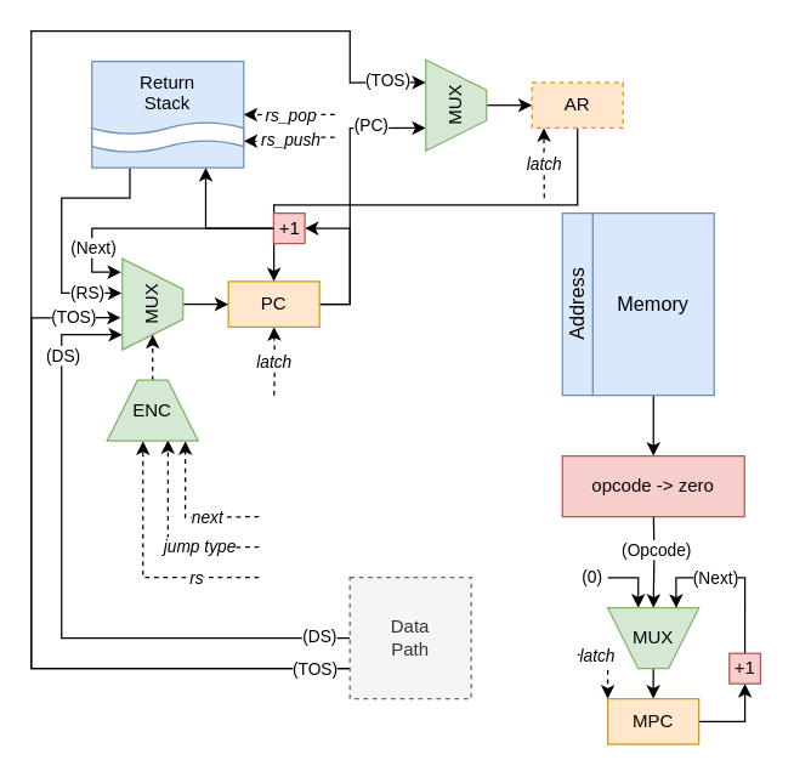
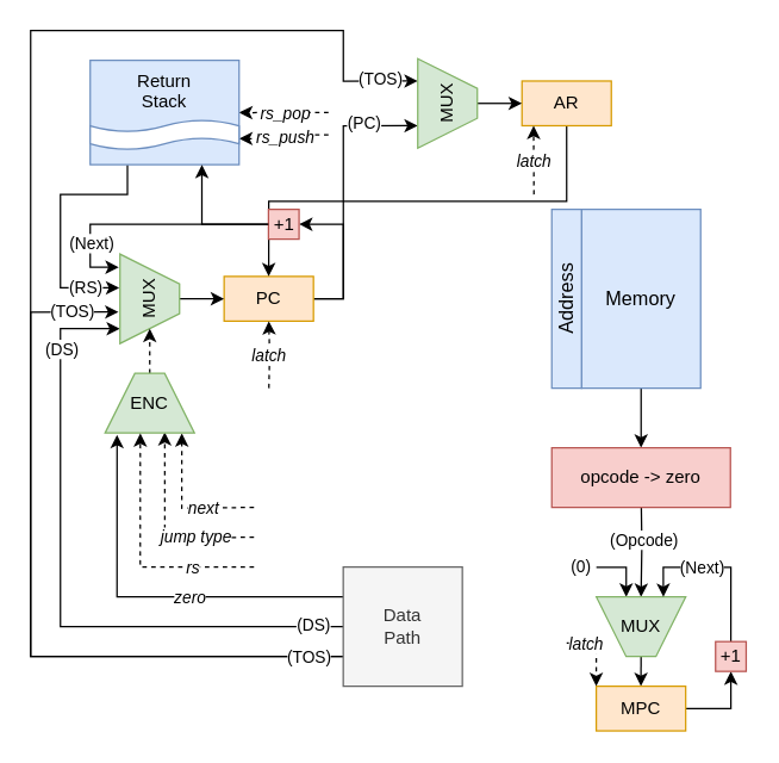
  <mxCell id="0" />
  <mxCell id="1" parent="0" />
  <mxCell id="2" style="edgeStyle=orthogonalEdgeStyle;rounded=0;orthogonalLoop=1;jettySize=auto;html=1;exitX=0;exitY=0.75;exitDx=0;exitDy=0;entryX=0.25;entryY=1;entryDx=0;entryDy=0;" edge="1" parent="1" source="65" target="37"><mxGeometry relative="1" as="geometry"><Array as="points"><mxPoint x="20" y="440" /><mxPoint x="20" y="20" /><mxPoint x="230" y="20" /><mxPoint x="230" y="54" /></Array><mxPoint x="219.99" y="750" as="sourcePoint" /></mxGeometry></mxCell>
  <mxCell id="3" value="(TOS)" style="edgeLabel;html=1;align=center;verticalAlign=middle;resizable=0;points=[];" vertex="1" connectable="0" parent="2"><mxGeometry x="0.954" y="1" relative="1" as="geometry"><mxPoint x="-5" as="offset" /></mxGeometry></mxCell>
  <mxCell id="4" style="edgeStyle=orthogonalEdgeStyle;rounded=0;orthogonalLoop=1;jettySize=auto;html=1;exitX=0;exitY=0.75;exitDx=0;exitDy=0;entryX=0.648;entryY=1.025;entryDx=0;entryDy=0;entryPerimeter=0;" edge="1" parent="1" source="65" target="32"><mxGeometry relative="1" as="geometry"><Array as="points"><mxPoint x="20" y="440" /><mxPoint x="20" y="209" /></Array><mxPoint x="70" y="210" as="targetPoint" /><mxPoint x="219.99" y="750" as="sourcePoint" /></mxGeometry></mxCell>
  <mxCell id="5" value="(TOS)" style="edgeLabel;html=1;align=center;verticalAlign=middle;resizable=0;points=[];" vertex="1" connectable="0" parent="4"><mxGeometry x="0.89" y="1" relative="1" as="geometry"><mxPoint x="-4" y="1" as="offset" /></mxGeometry></mxCell>
  <mxCell id="6" value="(TOS)" style="edgeLabel;html=1;align=center;verticalAlign=middle;resizable=0;points=[];" vertex="1" connectable="0" parent="4"><mxGeometry x="-0.91" relative="1" as="geometry"><mxPoint as="offset" /></mxGeometry></mxCell>
  <mxCell id="7" style="edgeStyle=orthogonalEdgeStyle;rounded=0;orthogonalLoop=1;jettySize=auto;html=1;exitX=0;exitY=0.5;exitDx=0;exitDy=0;jumpStyle=none;entryX=0.834;entryY=1;entryDx=0;entryDy=0;entryPerimeter=0;" edge="1" parent="1" source="65" target="32"><mxGeometry relative="1" as="geometry"><Array as="points"><mxPoint x="40" y="420" /><mxPoint x="40" y="220" /></Array><mxPoint x="70" y="250" as="targetPoint" /><mxPoint x="294.99" y="700" as="sourcePoint" /></mxGeometry></mxCell>
  <mxCell id="8" value="(DS)" style="edgeLabel;html=1;align=center;verticalAlign=middle;resizable=0;points=[];" vertex="1" connectable="0" parent="7"><mxGeometry x="0.75" relative="1" as="geometry"><mxPoint as="offset" /></mxGeometry></mxCell>
  <mxCell id="9" value="(DS)" style="edgeLabel;html=1;align=center;verticalAlign=middle;resizable=0;points=[];" vertex="1" connectable="0" parent="7"><mxGeometry x="-0.906" y="-2" relative="1" as="geometry"><mxPoint as="offset" /></mxGeometry></mxCell>
  <mxCell id="10" style="edgeStyle=orthogonalEdgeStyle;rounded=0;orthogonalLoop=1;jettySize=auto;html=1;exitX=0.5;exitY=1;exitDx=0;exitDy=0;entryX=0.5;entryY=0;entryDx=0;entryDy=0;jumpStyle=none;" edge="1" parent="1" source="39" target="17"><mxGeometry relative="1" as="geometry"><mxPoint x="429.99" y="260" as="sourcePoint" /></mxGeometry></mxCell>
  <mxCell id="11" style="edgeStyle=orthogonalEdgeStyle;rounded=0;orthogonalLoop=1;jettySize=auto;html=1;exitX=1;exitY=0.5;exitDx=0;exitDy=0;entryX=0.75;entryY=1;entryDx=0;entryDy=0;" edge="1" parent="1" source="14" target="37"><mxGeometry relative="1" as="geometry"><mxPoint x="269.99" y="200" as="targetPoint" /><Array as="points"><mxPoint x="230" y="200" /><mxPoint x="230" y="84" /></Array></mxGeometry></mxCell>
  <mxCell id="12" value="(PC)" style="edgeLabel;html=1;align=center;verticalAlign=middle;resizable=0;points=[];" vertex="1" connectable="0" parent="11"><mxGeometry x="0.662" y="2" relative="1" as="geometry"><mxPoint x="-5" as="offset" /></mxGeometry></mxCell>
  <mxCell id="13" style="edgeStyle=orthogonalEdgeStyle;rounded=0;orthogonalLoop=1;jettySize=auto;html=1;exitX=1;exitY=0.5;exitDx=0;exitDy=0;entryX=1;entryY=0.5;entryDx=0;entryDy=0;" edge="1" parent="1" source="14" target="47"><mxGeometry relative="1" as="geometry"><Array as="points"><mxPoint x="230" y="200" /><mxPoint x="230" y="150" /></Array></mxGeometry></mxCell>
  <mxCell id="14" value="PC" style="rounded=0;whiteSpace=wrap;html=1;fillColor=#ffe6cc;strokeColor=#d79b00;" vertex="1" parent="1"><mxGeometry x="149.93" y="185" width="60.01" height="30" as="geometry" /></mxCell>
  <mxCell id="15" style="edgeStyle=orthogonalEdgeStyle;rounded=0;orthogonalLoop=1;jettySize=auto;html=1;exitX=0.5;exitY=1;exitDx=0;exitDy=0;entryX=0.5;entryY=1;entryDx=0;entryDy=0;" edge="1" parent="1" target="33"><mxGeometry relative="1" as="geometry"><mxPoint x="429.99" y="330.05" as="sourcePoint" /><mxPoint x="429.99" y="390.1" as="targetPoint" /></mxGeometry></mxCell>
  <mxCell id="16" value="(Opcode)" style="edgeLabel;html=1;align=center;verticalAlign=middle;resizable=0;points=[];" vertex="1" connectable="0" parent="15"><mxGeometry x="-0.122" y="1" relative="1" as="geometry"><mxPoint as="offset" /></mxGeometry></mxCell>
  <mxCell id="17" value="opcode -&amp;gt; zero" style="rounded=0;whiteSpace=wrap;html=1;fillColor=#f8cecc;strokeColor=#b85450;" vertex="1" parent="1"><mxGeometry x="369.99" y="300" width="120" height="40" as="geometry" /></mxCell>
  <mxCell id="18" style="edgeStyle=orthogonalEdgeStyle;rounded=0;orthogonalLoop=1;jettySize=auto;html=1;exitX=0.5;exitY=0;exitDx=0;exitDy=0;entryX=0.5;entryY=0;entryDx=0;entryDy=0;" edge="1" parent="1" source="33" target="20"><mxGeometry relative="1" as="geometry"><mxPoint x="429.94" y="440.05" as="sourcePoint" /></mxGeometry></mxCell>
  <mxCell id="19" style="edgeStyle=orthogonalEdgeStyle;rounded=0;orthogonalLoop=1;jettySize=auto;html=1;exitX=1;exitY=0.5;exitDx=0;exitDy=0;entryX=0.5;entryY=1;entryDx=0;entryDy=0;" edge="1" parent="1" source="20" target="50"><mxGeometry relative="1" as="geometry" /></mxCell>
  <mxCell id="20" value="MPC" style="rounded=0;whiteSpace=wrap;html=1;fillColor=#ffe6cc;strokeColor=#d79b00;" vertex="1" parent="1"><mxGeometry x="399.88" y="460" width="60.06" height="29.95" as="geometry" /></mxCell>
  <mxCell id="21" style="edgeStyle=orthogonalEdgeStyle;rounded=0;orthogonalLoop=1;jettySize=auto;html=1;entryX=0.859;entryY=1.007;entryDx=0;entryDy=0;dashed=1;entryPerimeter=0;" edge="1" parent="1" target="42"><mxGeometry relative="1" as="geometry"><mxPoint x="170" y="340" as="sourcePoint" /></mxGeometry></mxCell>
  <mxCell id="22" value="next" style="edgeLabel;html=1;align=center;verticalAlign=middle;resizable=0;points=[];fontStyle=2" vertex="1" connectable="0" parent="21"><mxGeometry x="-0.3" relative="1" as="geometry"><mxPoint as="offset" /></mxGeometry></mxCell>
  <mxCell id="23" style="edgeStyle=orthogonalEdgeStyle;rounded=0;orthogonalLoop=1;jettySize=auto;html=1;entryX=0.668;entryY=0.989;entryDx=0;entryDy=0;dashed=1;entryPerimeter=0;" edge="1" parent="1" target="42"><mxGeometry relative="1" as="geometry"><mxPoint x="170" y="360" as="sourcePoint" /></mxGeometry></mxCell>
  <mxCell id="24" value="jump type" style="edgeLabel;html=1;align=center;verticalAlign=middle;resizable=0;points=[];fontStyle=2" vertex="1" connectable="0" parent="23"><mxGeometry x="-0.4" y="-1" relative="1" as="geometry"><mxPoint as="offset" /></mxGeometry></mxCell>
  <mxCell id="25" style="edgeStyle=orthogonalEdgeStyle;rounded=0;orthogonalLoop=1;jettySize=auto;html=1;entryX=0.5;entryY=1;entryDx=0;entryDy=0;dashed=1;" edge="1" parent="1" target="14"><mxGeometry relative="1" as="geometry"><mxPoint x="180" y="260" as="sourcePoint" /></mxGeometry></mxCell>
  <mxCell id="26" value="&lt;i&gt;latch&lt;/i&gt;" style="edgeLabel;html=1;align=center;verticalAlign=middle;resizable=0;points=[];" vertex="1" connectable="0" parent="25"><mxGeometry relative="1" as="geometry"><mxPoint as="offset" /></mxGeometry></mxCell>
  <mxCell id="27" style="edgeStyle=orthogonalEdgeStyle;rounded=0;orthogonalLoop=1;jettySize=auto;html=1;entryX=0;entryY=0;entryDx=0;entryDy=0;dashed=1;" edge="1" parent="1" target="20"><mxGeometry relative="1" as="geometry"><mxPoint x="410" y="485" as="targetPoint" /><mxPoint x="380" y="431" as="sourcePoint" /></mxGeometry></mxCell>
  <mxCell id="28" value="&lt;i&gt;latch&lt;/i&gt;" style="edgeLabel;html=1;align=center;verticalAlign=middle;resizable=0;points=[];" vertex="1" connectable="0" parent="27"><mxGeometry x="-0.5" relative="1" as="geometry"><mxPoint as="offset" /></mxGeometry></mxCell>
  <mxCell id="29" style="edgeStyle=orthogonalEdgeStyle;rounded=0;orthogonalLoop=1;jettySize=auto;html=1;entryX=0.666;entryY=1.001;entryDx=0;entryDy=0;entryPerimeter=0;" edge="1" parent="1" source="30" target="33"><mxGeometry relative="1" as="geometry"><Array as="points"><mxPoint x="419.94" y="380.05" /></Array><mxPoint x="419.94" y="400.05" as="targetPoint" /></mxGeometry></mxCell>
  <mxCell id="30" value="(0)" style="text;html=1;align=center;verticalAlign=middle;whiteSpace=wrap;rounded=0;fontSize=11;" vertex="1" parent="1"><mxGeometry x="379.94" y="370.05" width="20" height="20" as="geometry" /></mxCell>
  <mxCell id="31" style="edgeStyle=orthogonalEdgeStyle;rounded=0;orthogonalLoop=1;jettySize=auto;html=1;exitX=0.5;exitY=0;exitDx=0;exitDy=0;entryX=0;entryY=0.5;entryDx=0;entryDy=0;" edge="1" parent="1" source="32" target="14"><mxGeometry relative="1" as="geometry" /></mxCell>
  <mxCell id="32" value="MUX" style="shape=trapezoid;perimeter=trapezoidPerimeter;whiteSpace=wrap;html=1;fixedSize=1;fillColor=#d5e8d4;strokeColor=#82b366;direction=west;rotation=-90;" vertex="1" parent="1"><mxGeometry x="69.99" y="180" width="60" height="40" as="geometry" /></mxCell>
  <mxCell id="33" value="MUX" style="shape=trapezoid;perimeter=trapezoidPerimeter;whiteSpace=wrap;html=1;fixedSize=1;fillColor=#d5e8d4;strokeColor=#82b366;direction=west;rotation=0;" vertex="1" parent="1"><mxGeometry x="399.94" y="400.05" width="60" height="40" as="geometry" /></mxCell>
  <mxCell id="34" style="edgeStyle=orthogonalEdgeStyle;rounded=0;orthogonalLoop=1;jettySize=auto;html=1;exitX=0.5;exitY=1;exitDx=0;exitDy=0;" edge="1" parent="1" source="35" target="14"><mxGeometry relative="1" as="geometry" /></mxCell>
- <mxCell id="35" value="AR" style="rounded=0;whiteSpace=wrap;html=1;fillColor=#ffe6cc;strokeColor=#d79b00;points=[[0,0,0,0,0],[0,0.25,0,0,0],[0,0.5,0,0,0],[0,0.75,0,0,0],[0,1,0,0,0],[0.13,1,0,0,0],[0.25,0,0,0,0],[0.25,1,0,0,0],[0.5,0,0,0,0],[0.5,1,0,0,0],[0.75,0,0,0,0],[0.75,1,0,0,0],[1,0,0,0,0],[1,0.25,0,0,0],[1,0.5,0,0,0],[1,0.75,0,0,0],[1,1,0,0,0]];dashed=1;" vertex="1" parent="1"><mxGeometry x="349.98" y="53.88" width="60.01" height="30" as="geometry" /></mxCell>
+ <mxCell id="35" value="AR" style="rounded=0;whiteSpace=wrap;html=1;fillColor=#ffe6cc;strokeColor=#d79b00;points=[[0,0,0,0,0],[0,0.25,0,0,0],[0,0.5,0,0,0],[0,0.75,0,0,0],[0,1,0,0,0],[0.13,1,0,0,0],[0.25,0,0,0,0],[0.25,1,0,0,0],[0.5,0,0,0,0],[0.5,1,0,0,0],[0.75,0,0,0,0],[0.75,1,0,0,0],[1,0,0,0,0],[1,0.25,0,0,0],[1,0.5,0,0,0],[1,0.75,0,0,0],[1,1,0,0,0]];" vertex="1" parent="1"><mxGeometry x="349.98" y="53.88" width="60.01" height="30" as="geometry" /></mxCell>
  <mxCell id="36" style="edgeStyle=orthogonalEdgeStyle;rounded=0;orthogonalLoop=1;jettySize=auto;html=1;exitX=0.5;exitY=0;exitDx=0;exitDy=0;entryX=0;entryY=0.5;entryDx=0;entryDy=0;" edge="1" parent="1" source="37" target="35"><mxGeometry relative="1" as="geometry" /></mxCell>
  <mxCell id="37" value="MUX" style="shape=trapezoid;perimeter=trapezoidPerimeter;whiteSpace=wrap;html=1;fixedSize=1;fillColor=#d5e8d4;strokeColor=#82b366;direction=west;rotation=-90;" vertex="1" parent="1"><mxGeometry x="269.99" y="48.88" width="60" height="40" as="geometry" /></mxCell>
  <mxCell id="38" value="" style="group" vertex="1" connectable="0" parent="1"><mxGeometry x="369.99" y="140" width="100" height="120" as="geometry" /></mxCell>
  <mxCell id="39" value="Memory" style="rounded=0;whiteSpace=wrap;html=1;fontSize=13;fillColor=#dae8fc;strokeColor=#6c8ebf;" vertex="1" parent="38"><mxGeometry x="20" width="80" height="120" as="geometry" /></mxCell>
  <mxCell id="40" value="Address" style="rounded=0;whiteSpace=wrap;html=1;fontSize=13;fillColor=#dae8fc;strokeColor=#6c8ebf;rotation=-90;" vertex="1" parent="38"><mxGeometry x="-50" y="50" width="120" height="20" as="geometry" /></mxCell>
  <mxCell id="41" style="edgeStyle=orthogonalEdgeStyle;rounded=0;orthogonalLoop=1;jettySize=auto;html=1;exitX=0.5;exitY=0;exitDx=0;exitDy=0;entryX=1;entryY=0.5;entryDx=0;entryDy=0;dashed=1;" edge="1" parent="1" source="42" target="32"><mxGeometry relative="1" as="geometry" /></mxCell>
  <mxCell id="42" value="ENC" style="shape=trapezoid;perimeter=trapezoidPerimeter;whiteSpace=wrap;html=1;fixedSize=1;fillColor=#d5e8d4;strokeColor=#82b366;direction=east;" vertex="1" parent="1"><mxGeometry x="69.99" y="250" width="60" height="40" as="geometry" /></mxCell>
  <mxCell id="43" style="edgeStyle=orthogonalEdgeStyle;rounded=0;orthogonalLoop=1;jettySize=auto;html=1;entryX=0.13;entryY=1;entryDx=0;entryDy=0;entryPerimeter=0;dashed=1;" edge="1" parent="1" target="35"><mxGeometry relative="1" as="geometry"><Array as="points"><mxPoint x="358" y="130" /><mxPoint x="358" y="130" /></Array><mxPoint x="358" y="130" as="sourcePoint" /></mxGeometry></mxCell>
  <mxCell id="44" value="&lt;i&gt;latch&lt;/i&gt;" style="edgeLabel;html=1;align=center;verticalAlign=middle;resizable=0;points=[];" vertex="1" connectable="0" parent="43"><mxGeometry relative="1" as="geometry"><mxPoint as="offset" /></mxGeometry></mxCell>
  <mxCell id="45" style="edgeStyle=orthogonalEdgeStyle;rounded=0;orthogonalLoop=1;jettySize=auto;html=1;exitX=0;exitY=0.5;exitDx=0;exitDy=0;entryX=0.147;entryY=1.02;entryDx=0;entryDy=0;entryPerimeter=0;" edge="1" parent="1" source="47" target="32"><mxGeometry relative="1" as="geometry" /></mxCell>
  <mxCell id="46" value="(Next)" style="edgeLabel;html=1;align=center;verticalAlign=middle;resizable=0;points=[];" vertex="1" connectable="0" parent="45"><mxGeometry x="0.58" relative="1" as="geometry"><mxPoint as="offset" /></mxGeometry></mxCell>
  <mxCell id="47" value="+1" style="rounded=0;whiteSpace=wrap;html=1;fillColor=#f8cecc;strokeColor=#b85450;" vertex="1" parent="1"><mxGeometry x="179.71" y="140" width="20.56" height="19.98" as="geometry" /></mxCell>
  <mxCell id="48" style="edgeStyle=orthogonalEdgeStyle;rounded=0;orthogonalLoop=1;jettySize=auto;html=1;exitX=0.5;exitY=0;exitDx=0;exitDy=0;entryX=0.25;entryY=1;entryDx=0;entryDy=0;" edge="1" parent="1" source="50" target="33"><mxGeometry relative="1" as="geometry" /></mxCell>
  <mxCell id="49" value="(Next)" style="edgeLabel;html=1;align=center;verticalAlign=middle;resizable=0;points=[];" vertex="1" connectable="0" parent="48"><mxGeometry x="0.308" relative="1" as="geometry"><mxPoint x="5" as="offset" /></mxGeometry></mxCell>
  <mxCell id="50" value="+1" style="rounded=0;whiteSpace=wrap;html=1;fillColor=#f8cecc;strokeColor=#b85450;" vertex="1" parent="1"><mxGeometry x="480" y="430.05" width="20.56" height="19.98" as="geometry" /></mxCell>
  <mxCell id="51" style="edgeStyle=orthogonalEdgeStyle;rounded=0;orthogonalLoop=1;jettySize=auto;html=1;exitX=0.25;exitY=1;exitDx=0;exitDy=0;exitPerimeter=0;entryX=0.377;entryY=1.011;entryDx=0;entryDy=0;entryPerimeter=0;" edge="1" parent="1" source="60" target="32"><mxGeometry relative="1" as="geometry"><Array as="points"><mxPoint x="85" y="130" /><mxPoint x="40" y="130" /><mxPoint x="40" y="193" /></Array></mxGeometry></mxCell>
  <mxCell id="52" value="(RS)" style="edgeLabel;html=1;align=center;verticalAlign=middle;resizable=0;points=[];" vertex="1" connectable="0" parent="51"><mxGeometry x="0.72" relative="1" as="geometry"><mxPoint as="offset" /></mxGeometry></mxCell>
  <mxCell id="53" value="" style="edgeStyle=orthogonalEdgeStyle;rounded=0;orthogonalLoop=1;jettySize=auto;html=1;entryX=0.394;entryY=1.007;entryDx=0;entryDy=0;entryPerimeter=0;dashed=1;" edge="1" parent="1" target="42"><mxGeometry x="-0.002" relative="1" as="geometry"><Array as="points"><mxPoint x="94" y="380" /></Array><mxPoint as="offset" /><mxPoint x="170" y="380" as="sourcePoint" /></mxGeometry></mxCell>
  <mxCell id="54" value="&lt;i&gt;rs&lt;/i&gt;" style="edgeLabel;html=1;align=center;verticalAlign=middle;resizable=0;points=[];" vertex="1" connectable="0" parent="53"><mxGeometry x="-0.5" relative="1" as="geometry"><mxPoint as="offset" /></mxGeometry></mxCell>
  <mxCell id="55" style="edgeStyle=orthogonalEdgeStyle;rounded=0;orthogonalLoop=1;jettySize=auto;html=1;entryX=1;entryY=0.75;entryDx=0;entryDy=0;entryPerimeter=0;dashed=1;jumpStyle=arc;" edge="1" parent="1" target="60"><mxGeometry relative="1" as="geometry"><Array as="points"><mxPoint x="220" y="90" /><mxPoint x="190" y="90" /><mxPoint x="190" y="92" /></Array><mxPoint x="220" y="90" as="sourcePoint" /></mxGeometry></mxCell>
  <mxCell id="56" value="&lt;i&gt;rs_push&lt;/i&gt;" style="edgeLabel;html=1;align=center;verticalAlign=middle;resizable=0;points=[];" vertex="1" connectable="0" parent="55"><mxGeometry relative="1" as="geometry"><mxPoint as="offset" /></mxGeometry></mxCell>
  <mxCell id="57" style="edgeStyle=orthogonalEdgeStyle;rounded=0;orthogonalLoop=1;jettySize=auto;html=1;entryX=1;entryY=0.5;entryDx=0;entryDy=0;entryPerimeter=0;dashed=1;jumpStyle=arc;" edge="1" parent="1" target="60"><mxGeometry relative="1" as="geometry"><mxPoint x="220" y="75" as="sourcePoint" /></mxGeometry></mxCell>
  <mxCell id="58" value="&lt;i&gt;rs_pop&lt;/i&gt;" style="edgeLabel;html=1;align=center;verticalAlign=middle;resizable=0;points=[];" vertex="1" connectable="0" parent="57"><mxGeometry relative="1" as="geometry"><mxPoint as="offset" /></mxGeometry></mxCell>
  <mxCell id="59" value="" style="group" vertex="1" connectable="0" parent="1"><mxGeometry x="60" y="40" width="100.0" height="70" as="geometry" /></mxCell>
  <mxCell id="60" value="&lt;div&gt;Return&lt;/div&gt;&lt;div&gt;Stack&lt;/div&gt;&lt;div&gt;&lt;br&gt;&lt;/div&gt;&lt;div&gt;&lt;br&gt;&lt;/div&gt;" style="rounded=0;whiteSpace=wrap;html=1;fillColor=#dae8fc;strokeColor=#6c8ebf;points=[[0,0,0,0,0],[0,0.25,0,0,0],[0,0.5,0,0,0],[0,0.75,0,0,0],[0,1,0,0,0],[0.25,0,0,0,0],[0.25,1,0,0,0],[0.38,0,0,0,0],[0.5,0,0,0,0],[0.5,1,0,0,0],[0.75,0,0,0,0],[0.75,1,0,0,0],[1,0,0,0,0],[1,0.25,0,0,0],[1,0.5,0,0,0],[1,0.75,0,0,0],[1,1,0,0,0]];" vertex="1" parent="59"><mxGeometry width="100" height="70" as="geometry" /></mxCell>
  <mxCell id="61" value="" style="shape=tape;whiteSpace=wrap;html=1;strokeColor=#6c8ebf;" vertex="1" parent="59"><mxGeometry y="40" width="100" height="20" as="geometry" /></mxCell>
  <mxCell id="62" style="edgeStyle=orthogonalEdgeStyle;rounded=0;orthogonalLoop=1;jettySize=auto;html=1;exitX=0;exitY=0.5;exitDx=0;exitDy=0;entryX=0.75;entryY=1;entryDx=0;entryDy=0;entryPerimeter=0;" edge="1" parent="1" source="47" target="60"><mxGeometry relative="1" as="geometry" /></mxCell>
- <mxCell id="65" value="Data&lt;div&gt;Path&lt;/div&gt;" style="rounded=0;whiteSpace=wrap;html=1;fillColor=#f5f5f5;strokeColor=#666666;fontColor=#333333;dashed=1;" vertex="1" parent="1"><mxGeometry x="229.94" y="380" width="80" height="80" as="geometry" /></mxCell>
+ <mxCell id="63" style="edgeStyle=orthogonalEdgeStyle;rounded=0;orthogonalLoop=1;jettySize=auto;html=1;entryX=0.134;entryY=1.033;entryDx=0;entryDy=0;jumpStyle=arc;exitX=0;exitY=0.25;exitDx=0;exitDy=0;entryPerimeter=0;" edge="1" parent="1" source="65" target="42"><mxGeometry relative="1" as="geometry"><Array as="points"><mxPoint x="78" y="400" /></Array><mxPoint x="220" y="740" as="sourcePoint" /><mxPoint x="78" y="321" as="targetPoint" /></mxGeometry></mxCell>
+ <mxCell id="64" value="zero" style="edgeLabel;html=1;align=center;verticalAlign=middle;resizable=0;points=[];fontStyle=2" vertex="1" connectable="0" parent="63"><mxGeometry x="-0.21" relative="1" as="geometry"><mxPoint as="offset" /></mxGeometry></mxCell>
+ <mxCell id="65" value="Data&lt;div&gt;Path&lt;/div&gt;" style="rounded=0;whiteSpace=wrap;html=1;fillColor=#f5f5f5;strokeColor=#666666;fontColor=#333333;" vertex="1" parent="1"><mxGeometry x="229.94" y="380" width="80" height="80" as="geometry" /></mxCell>
